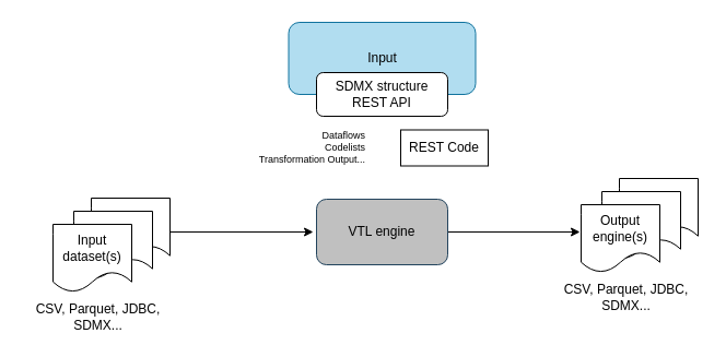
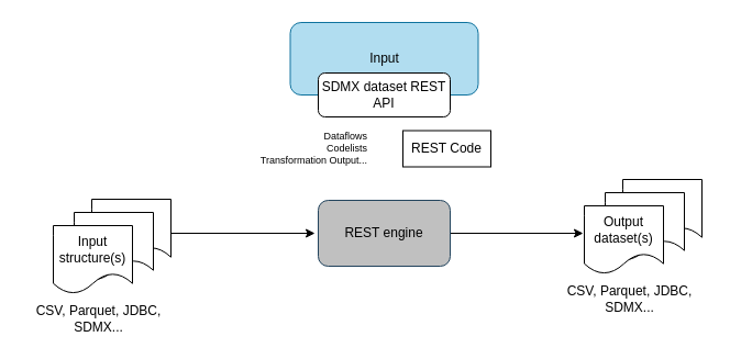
  <mxCell id="0" />
  <mxCell id="1" parent="0" />
  <mxCell id="2" style="edgeStyle=orthogonalEdgeStyle;rounded=0;orthogonalLoop=1;jettySize=auto;html=1;" parent="1" source="3" edge="1"><mxGeometry relative="1" as="geometry"><mxPoint x="530" y="212" as="targetPoint" /></mxGeometry></mxCell>
- <mxCell id="3" value="VTL engine" style="rounded=1;whiteSpace=wrap;html=1;fillColor=#c0c0c0;strokeColor=#23445d;" parent="1" vertex="1"><mxGeometry x="289" y="182" width="120" height="60" as="geometry" /></mxCell>
+ <mxCell id="3" value="REST engine" style="rounded=1;whiteSpace=wrap;html=1;fillColor=#c0c0c0;strokeColor=#23445d;" parent="1" vertex="1"><mxGeometry x="289" y="182" width="120" height="60" as="geometry" /></mxCell>
  <mxCell id="4" style="edgeStyle=orthogonalEdgeStyle;rounded=0;orthogonalLoop=1;jettySize=auto;html=1;" parent="1" source="6" edge="1"><mxGeometry relative="1" as="geometry"><mxPoint x="286" y="212" as="targetPoint" /></mxGeometry></mxCell>
  <mxCell id="5" value="" style="group" parent="1" vertex="1" connectable="0"><mxGeometry x="20" y="181" width="139" height="124" as="geometry" /></mxCell>
  <mxCell id="6" value="" style="shape=document;whiteSpace=wrap;html=1;boundedLbl=1;" parent="5" vertex="1"><mxGeometry x="63" width="72" height="62" as="geometry" /></mxCell>
  <mxCell id="7" value="" style="shape=document;whiteSpace=wrap;html=1;boundedLbl=1;" parent="5" vertex="1"><mxGeometry x="47" y="12" width="72" height="62" as="geometry" /></mxCell>
- <mxCell id="8" value="Input dataset(s)" style="shape=document;whiteSpace=wrap;html=1;boundedLbl=1;" parent="5" vertex="1"><mxGeometry x="28" y="24" width="72" height="62" as="geometry" /></mxCell>
+ <mxCell id="8" value="Input structure(s)" style="shape=document;whiteSpace=wrap;html=1;boundedLbl=1;" parent="5" vertex="1"><mxGeometry x="28" y="24" width="72" height="62" as="geometry" /></mxCell>
  <mxCell id="9" value="CSV, Parquet, JDBC, SDMX..." style="text;html=1;strokeColor=none;fillColor=none;align=center;verticalAlign=middle;whiteSpace=wrap;rounded=0;" parent="5" vertex="1"><mxGeometry y="94" width="139" height="30" as="geometry" /></mxCell>
  <mxCell id="10" value="" style="group" parent="1" vertex="1" connectable="0"><mxGeometry x="503" y="163" width="139" height="124" as="geometry" /></mxCell>
  <mxCell id="11" value="" style="shape=document;whiteSpace=wrap;html=1;boundedLbl=1;" parent="10" vertex="1"><mxGeometry x="63" width="72" height="62" as="geometry" /></mxCell>
  <mxCell id="12" value="" style="shape=document;whiteSpace=wrap;html=1;boundedLbl=1;" parent="10" vertex="1"><mxGeometry x="47" y="12" width="72" height="62" as="geometry" /></mxCell>
- <mxCell id="13" value="Output engine(s)" style="shape=document;whiteSpace=wrap;html=1;boundedLbl=1;" parent="10" vertex="1"><mxGeometry x="28" y="24" width="72" height="62" as="geometry" /></mxCell>
+ <mxCell id="13" value="Output dataset(s)" style="shape=document;whiteSpace=wrap;html=1;boundedLbl=1;" parent="10" vertex="1"><mxGeometry x="28" y="24" width="72" height="62" as="geometry" /></mxCell>
  <mxCell id="14" value="CSV, Parquet, JDBC, SDMX..." style="text;html=1;strokeColor=none;fillColor=none;align=center;verticalAlign=middle;whiteSpace=wrap;rounded=0;" parent="10" vertex="1"><mxGeometry y="94" width="139" height="30" as="geometry" /></mxCell>
  <mxCell id="15" value="&lt;font style=&quot;font-size: 9px;&quot;&gt;Dataflows&lt;br&gt;Codelists&lt;br&gt; Transformation Output...&lt;/font&gt;" style="text;html=1;strokeColor=none;fillColor=none;align=right;verticalAlign=middle;whiteSpace=wrap;rounded=0;dashed=1;fontSize=7;" parent="1" vertex="1"><mxGeometry x="218" y="120" width="118" height="30" as="geometry" /></mxCell>
  <mxCell id="16" value="Input" style="rounded=1;whiteSpace=wrap;html=1;fillColor=#b1ddf0;strokeColor=#10739e;" parent="1" vertex="1"><mxGeometry x="263.5" y="20" width="171" height="66" as="geometry" /></mxCell>
- <mxCell id="17" value="SDMX structure REST API" style="rounded=1;whiteSpace=wrap;html=1;" parent="1" vertex="1"><mxGeometry x="289" y="66" width="120" height="40" as="geometry" /></mxCell>
+ <mxCell id="17" value="SDMX dataset REST API" style="rounded=1;whiteSpace=wrap;html=1;" parent="1" vertex="1"><mxGeometry x="289" y="66" width="120" height="40" as="geometry" /></mxCell>
  <mxCell id="18" value="REST Code" style="whiteSpace=wrap;html=1;" parent="1" vertex="1"><mxGeometry x="366" y="118.5" width="80" height="33" as="geometry" /></mxCell>
